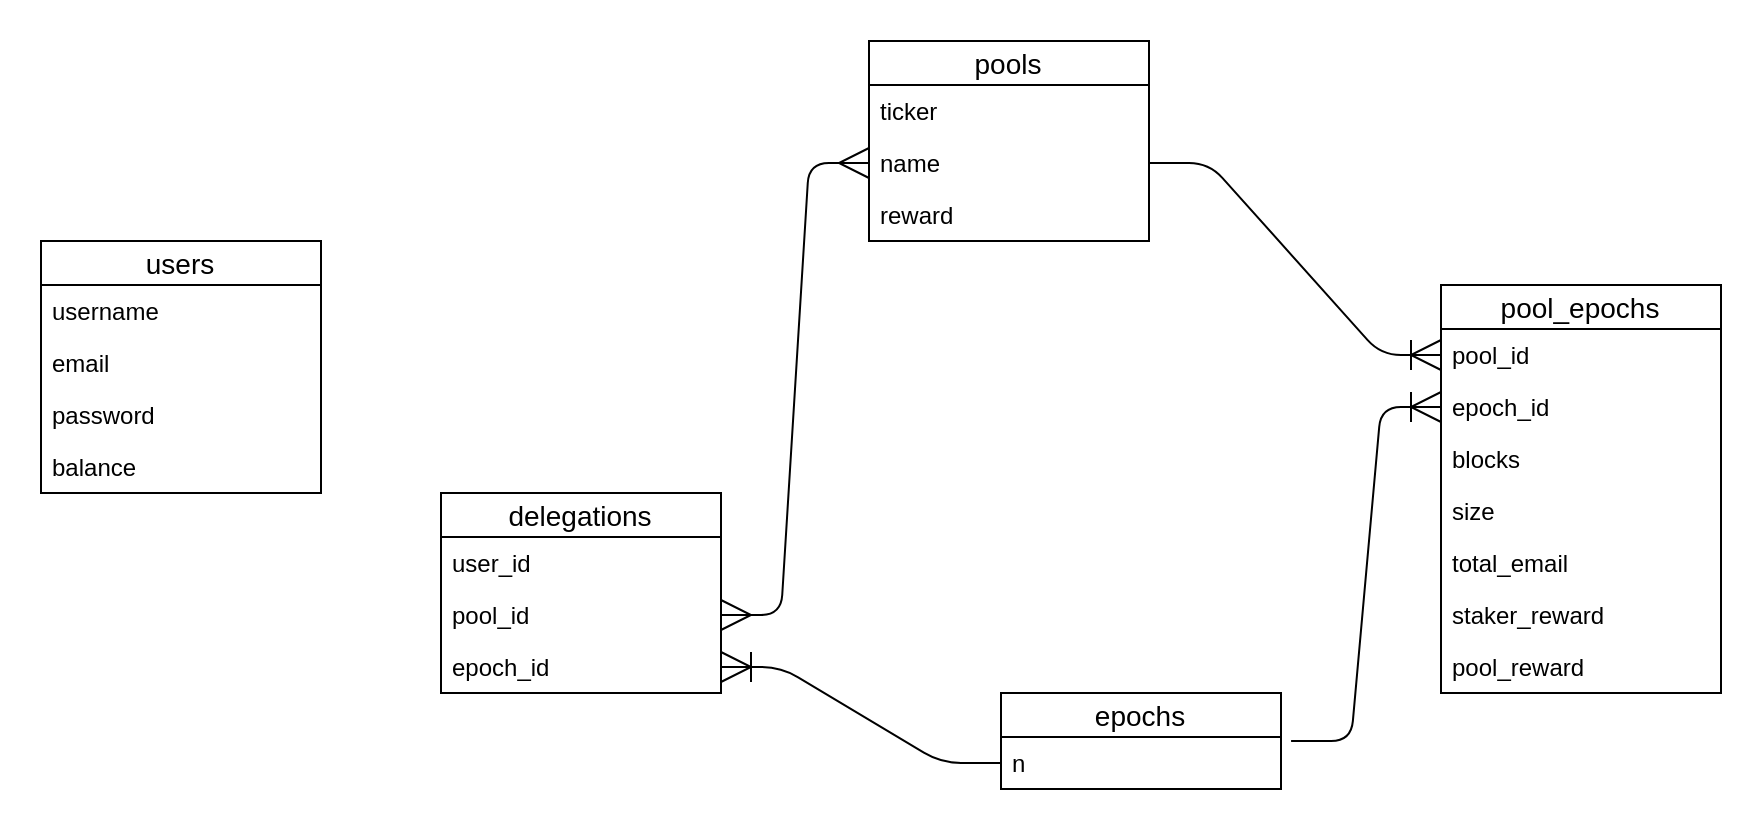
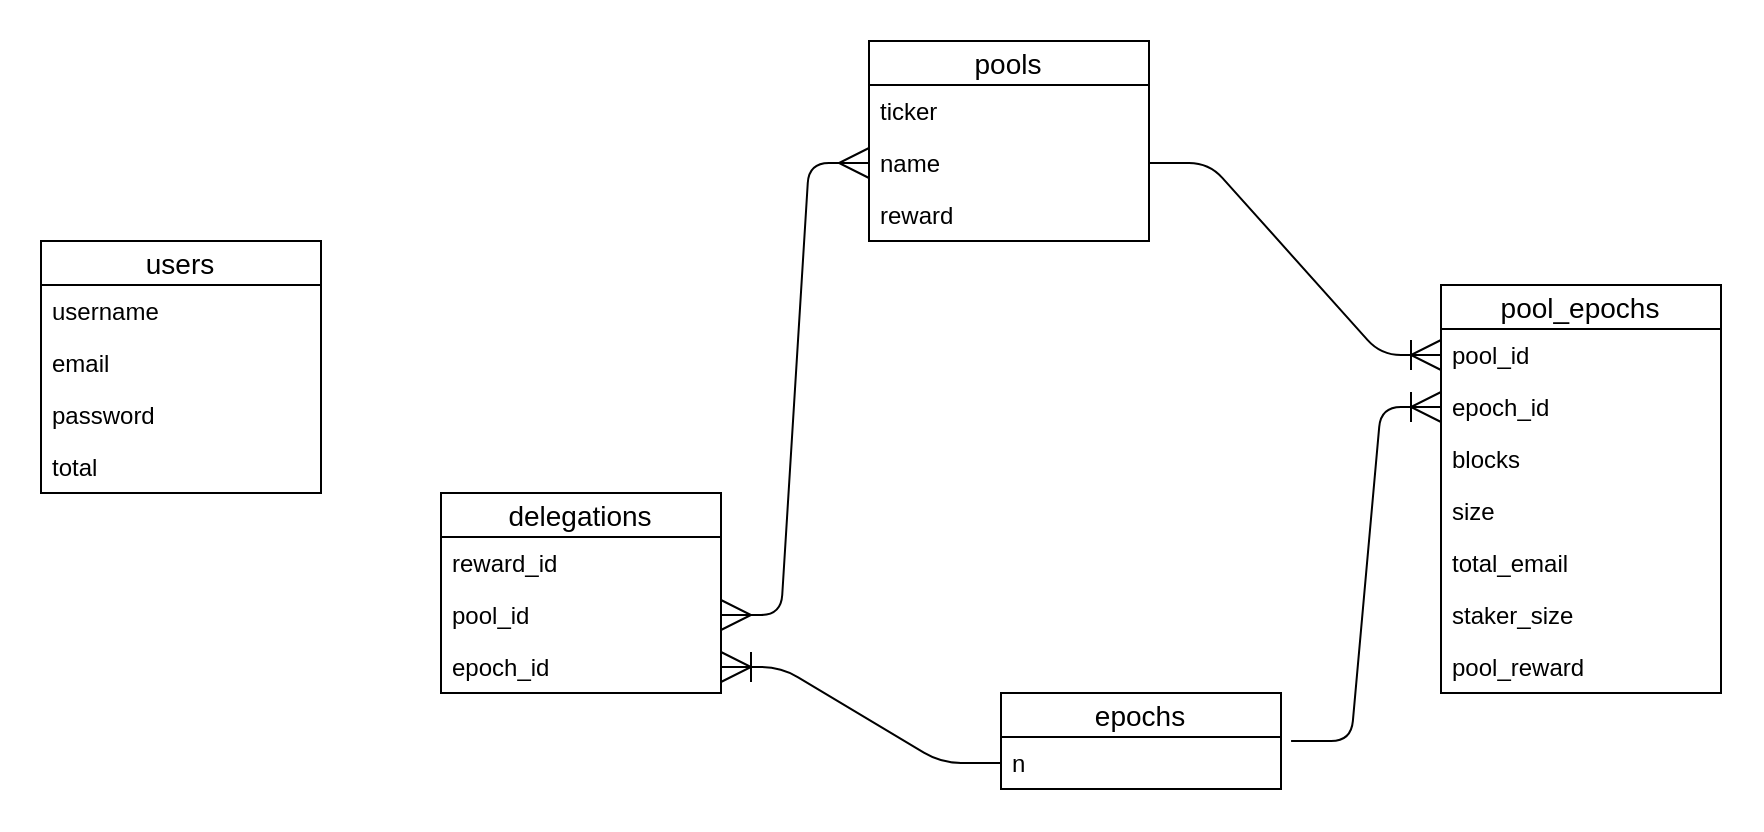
  <mxCell id="0" />
  <mxCell id="1" parent="0" />
  <mxCell id="2" value="" style="edgeStyle=entityRelationEdgeStyle;fontSize=12;html=1;endArrow=none;startArrow=ERoneToMany;startFill=0;endFill=0;entryX=0;entryY=0.5;entryDx=0;entryDy=0;exitX=1;exitY=0.5;exitDx=0;exitDy=0;strokeWidth=1;endSize=13;startSize=13;" edge="1" parent="1" source="13" target="15"><mxGeometry width="100" height="100" relative="1" as="geometry"><mxPoint x="524" y="308" as="sourcePoint" /><mxPoint x="624" y="208" as="targetPoint" /></mxGeometry></mxCell>
  <mxCell id="3" value="" style="edgeStyle=entityRelationEdgeStyle;fontSize=12;html=1;endArrow=ERoneToMany;strokeWidth=1;startSize=13;endSize=13;entryX=0;entryY=0.5;entryDx=0;entryDy=0;exitX=1;exitY=0.5;exitDx=0;exitDy=0;" edge="1" parent="1" source="27" target="18"><mxGeometry width="100" height="100" relative="1" as="geometry"><mxPoint x="580" y="81" as="sourcePoint" /><mxPoint x="610" y="130" as="targetPoint" /></mxGeometry></mxCell>
  <mxCell id="4" value="users" style="swimlane;fontStyle=0;childLayout=stackLayout;horizontal=1;startSize=22;horizontalStack=0;resizeParent=1;resizeParentMax=0;resizeLast=0;collapsible=1;marginBottom=0;align=center;fontSize=14;" vertex="1" parent="1"><mxGeometry x="20" y="120" width="140" height="126" as="geometry" /></mxCell>
  <mxCell id="5" value="username" style="text;strokeColor=none;fillColor=none;spacingLeft=4;spacingRight=4;overflow=hidden;rotatable=0;points=[[0,0.5],[1,0.5]];portConstraint=eastwest;fontSize=12;" vertex="1" parent="4"><mxGeometry y="22" width="140" height="26" as="geometry" /></mxCell>
  <mxCell id="6" value="email" style="text;strokeColor=none;fillColor=none;spacingLeft=4;spacingRight=4;overflow=hidden;rotatable=0;points=[[0,0.5],[1,0.5]];portConstraint=eastwest;fontSize=12;" vertex="1" parent="4"><mxGeometry y="48" width="140" height="26" as="geometry" /></mxCell>
  <mxCell id="7" value="password" style="text;strokeColor=none;fillColor=none;spacingLeft=4;spacingRight=4;overflow=hidden;rotatable=0;points=[[0,0.5],[1,0.5]];portConstraint=eastwest;fontSize=12;" vertex="1" parent="4"><mxGeometry y="74" width="140" height="26" as="geometry" /></mxCell>
- <mxCell id="8" value="balance" style="text;strokeColor=none;fillColor=none;spacingLeft=4;spacingRight=4;overflow=hidden;rotatable=0;points=[[0,0.5],[1,0.5]];portConstraint=eastwest;fontSize=12;" vertex="1" parent="4"><mxGeometry y="100" width="140" height="26" as="geometry" /></mxCell>
+ <mxCell id="8" value="total" style="text;strokeColor=none;fillColor=none;spacingLeft=4;spacingRight=4;overflow=hidden;rotatable=0;points=[[0,0.5],[1,0.5]];portConstraint=eastwest;fontSize=12;" vertex="1" parent="4"><mxGeometry y="100" width="140" height="26" as="geometry" /></mxCell>
  <mxCell id="9" value="" style="edgeStyle=entityRelationEdgeStyle;fontSize=12;html=1;endArrow=ERmany;startArrow=ERmany;strokeWidth=1;exitX=1;exitY=0.5;exitDx=0;exitDy=0;entryX=0;entryY=0.5;entryDx=0;entryDy=0;endSize=13;startSize=13;" edge="1" parent="1" source="12" target="27"><mxGeometry width="100" height="100" relative="1" as="geometry"><mxPoint x="430" y="134" as="sourcePoint" /><mxPoint x="530" y="260" as="targetPoint" /></mxGeometry></mxCell>
  <mxCell id="10" value="delegations" style="swimlane;fontStyle=0;childLayout=stackLayout;horizontal=1;startSize=22;horizontalStack=0;resizeParent=1;resizeParentMax=0;resizeLast=0;collapsible=1;marginBottom=0;align=center;fontSize=14;" vertex="1" parent="1"><mxGeometry x="220" y="246" width="140" height="100" as="geometry" /></mxCell>
- <mxCell id="11" value="user_id" style="text;strokeColor=none;fillColor=none;spacingLeft=4;spacingRight=4;overflow=hidden;rotatable=0;points=[[0,0.5],[1,0.5]];portConstraint=eastwest;fontSize=12;" vertex="1" parent="10"><mxGeometry y="22" width="140" height="26" as="geometry" /></mxCell>
+ <mxCell id="11" value="reward_id" style="text;strokeColor=none;fillColor=none;spacingLeft=4;spacingRight=4;overflow=hidden;rotatable=0;points=[[0,0.5],[1,0.5]];portConstraint=eastwest;fontSize=12;" vertex="1" parent="10"><mxGeometry y="22" width="140" height="26" as="geometry" /></mxCell>
  <mxCell id="12" value="pool_id" style="text;strokeColor=none;fillColor=none;spacingLeft=4;spacingRight=4;overflow=hidden;rotatable=0;points=[[0,0.5],[1,0.5]];portConstraint=eastwest;fontSize=12;" vertex="1" parent="10"><mxGeometry y="48" width="140" height="26" as="geometry" /></mxCell>
  <mxCell id="13" value="epoch_id" style="text;strokeColor=none;fillColor=none;spacingLeft=4;spacingRight=4;overflow=hidden;rotatable=0;points=[[0,0.5],[1,0.5]];portConstraint=eastwest;fontSize=12;" vertex="1" parent="10"><mxGeometry y="74" width="140" height="26" as="geometry" /></mxCell>
  <mxCell id="14" value="epochs" style="swimlane;fontStyle=0;childLayout=stackLayout;horizontal=1;startSize=22;horizontalStack=0;resizeParent=1;resizeParentMax=0;resizeLast=0;collapsible=1;marginBottom=0;align=center;fontSize=14;" vertex="1" parent="1"><mxGeometry x="500" y="346" width="140" height="48" as="geometry" /></mxCell>
  <mxCell id="15" value="n" style="text;strokeColor=none;fillColor=none;spacingLeft=4;spacingRight=4;overflow=hidden;rotatable=0;points=[[0,0.5],[1,0.5]];portConstraint=eastwest;fontSize=12;" vertex="1" parent="14"><mxGeometry y="22" width="140" height="26" as="geometry" /></mxCell>
  <mxCell id="16" value="" style="edgeStyle=entityRelationEdgeStyle;fontSize=12;html=1;endArrow=ERoneToMany;strokeWidth=1;startSize=13;endSize=13;entryX=0;entryY=0.5;entryDx=0;entryDy=0;exitX=1.036;exitY=0.077;exitDx=0;exitDy=0;exitPerimeter=0;" edge="1" parent="1" source="15" target="19"><mxGeometry width="100" height="100" relative="1" as="geometry"><mxPoint x="670" y="378" as="sourcePoint" /><mxPoint x="860" y="300" as="targetPoint" /></mxGeometry></mxCell>
  <mxCell id="17" value="pool_epochs" style="swimlane;fontStyle=0;childLayout=stackLayout;horizontal=1;startSize=22;horizontalStack=0;resizeParent=1;resizeParentMax=0;resizeLast=0;collapsible=1;marginBottom=0;align=center;fontSize=14;" vertex="1" parent="1"><mxGeometry x="720" y="142" width="140" height="204" as="geometry" /></mxCell>
  <mxCell id="18" value="pool_id" style="text;strokeColor=none;fillColor=none;spacingLeft=4;spacingRight=4;overflow=hidden;rotatable=0;points=[[0,0.5],[1,0.5]];portConstraint=eastwest;fontSize=12;" vertex="1" parent="17"><mxGeometry y="22" width="140" height="26" as="geometry" /></mxCell>
  <mxCell id="19" value="epoch_id" style="text;strokeColor=none;fillColor=none;spacingLeft=4;spacingRight=4;overflow=hidden;rotatable=0;points=[[0,0.5],[1,0.5]];portConstraint=eastwest;fontSize=12;" vertex="1" parent="17"><mxGeometry y="48" width="140" height="26" as="geometry" /></mxCell>
  <mxCell id="20" value="blocks" style="text;strokeColor=none;fillColor=none;spacingLeft=4;spacingRight=4;overflow=hidden;rotatable=0;points=[[0,0.5],[1,0.5]];portConstraint=eastwest;fontSize=12;" vertex="1" parent="17"><mxGeometry y="74" width="140" height="26" as="geometry" /></mxCell>
  <mxCell id="21" value="size" style="text;strokeColor=none;fillColor=none;spacingLeft=4;spacingRight=4;overflow=hidden;rotatable=0;points=[[0,0.5],[1,0.5]];portConstraint=eastwest;fontSize=12;" vertex="1" parent="17"><mxGeometry y="100" width="140" height="26" as="geometry" /></mxCell>
  <mxCell id="22" value="total_email" style="text;strokeColor=none;fillColor=none;spacingLeft=4;spacingRight=4;overflow=hidden;rotatable=0;points=[[0,0.5],[1,0.5]];portConstraint=eastwest;fontSize=12;" vertex="1" parent="17"><mxGeometry y="126" width="140" height="26" as="geometry" /></mxCell>
- <mxCell id="23" value="staker_reward" style="text;strokeColor=none;fillColor=none;spacingLeft=4;spacingRight=4;overflow=hidden;rotatable=0;points=[[0,0.5],[1,0.5]];portConstraint=eastwest;fontSize=12;" vertex="1" parent="17"><mxGeometry y="152" width="140" height="26" as="geometry" /></mxCell>
+ <mxCell id="23" value="staker_size" style="text;strokeColor=none;fillColor=none;spacingLeft=4;spacingRight=4;overflow=hidden;rotatable=0;points=[[0,0.5],[1,0.5]];portConstraint=eastwest;fontSize=12;" vertex="1" parent="17"><mxGeometry y="152" width="140" height="26" as="geometry" /></mxCell>
  <mxCell id="24" value="pool_reward" style="text;strokeColor=none;fillColor=none;spacingLeft=4;spacingRight=4;overflow=hidden;rotatable=0;points=[[0,0.5],[1,0.5]];portConstraint=eastwest;fontSize=12;" vertex="1" parent="17"><mxGeometry y="178" width="140" height="26" as="geometry" /></mxCell>
  <mxCell id="25" value="pools" style="swimlane;fontStyle=0;childLayout=stackLayout;horizontal=1;startSize=22;horizontalStack=0;resizeParent=1;resizeParentMax=0;resizeLast=0;collapsible=1;marginBottom=0;align=center;fontSize=14;" vertex="1" parent="1"><mxGeometry x="434" y="20" width="140" height="100" as="geometry" /></mxCell>
  <mxCell id="26" value="ticker" style="text;strokeColor=none;fillColor=none;spacingLeft=4;spacingRight=4;overflow=hidden;rotatable=0;points=[[0,0.5],[1,0.5]];portConstraint=eastwest;fontSize=12;" vertex="1" parent="25"><mxGeometry y="22" width="140" height="26" as="geometry" /></mxCell>
  <mxCell id="27" value="name" style="text;strokeColor=none;fillColor=none;spacingLeft=4;spacingRight=4;overflow=hidden;rotatable=0;points=[[0,0.5],[1,0.5]];portConstraint=eastwest;fontSize=12;" vertex="1" parent="25"><mxGeometry y="48" width="140" height="26" as="geometry" /></mxCell>
  <mxCell id="28" value="reward" style="text;strokeColor=none;fillColor=none;spacingLeft=4;spacingRight=4;overflow=hidden;rotatable=0;points=[[0,0.5],[1,0.5]];portConstraint=eastwest;fontSize=12;" vertex="1" parent="25"><mxGeometry y="74" width="140" height="26" as="geometry" /></mxCell>
